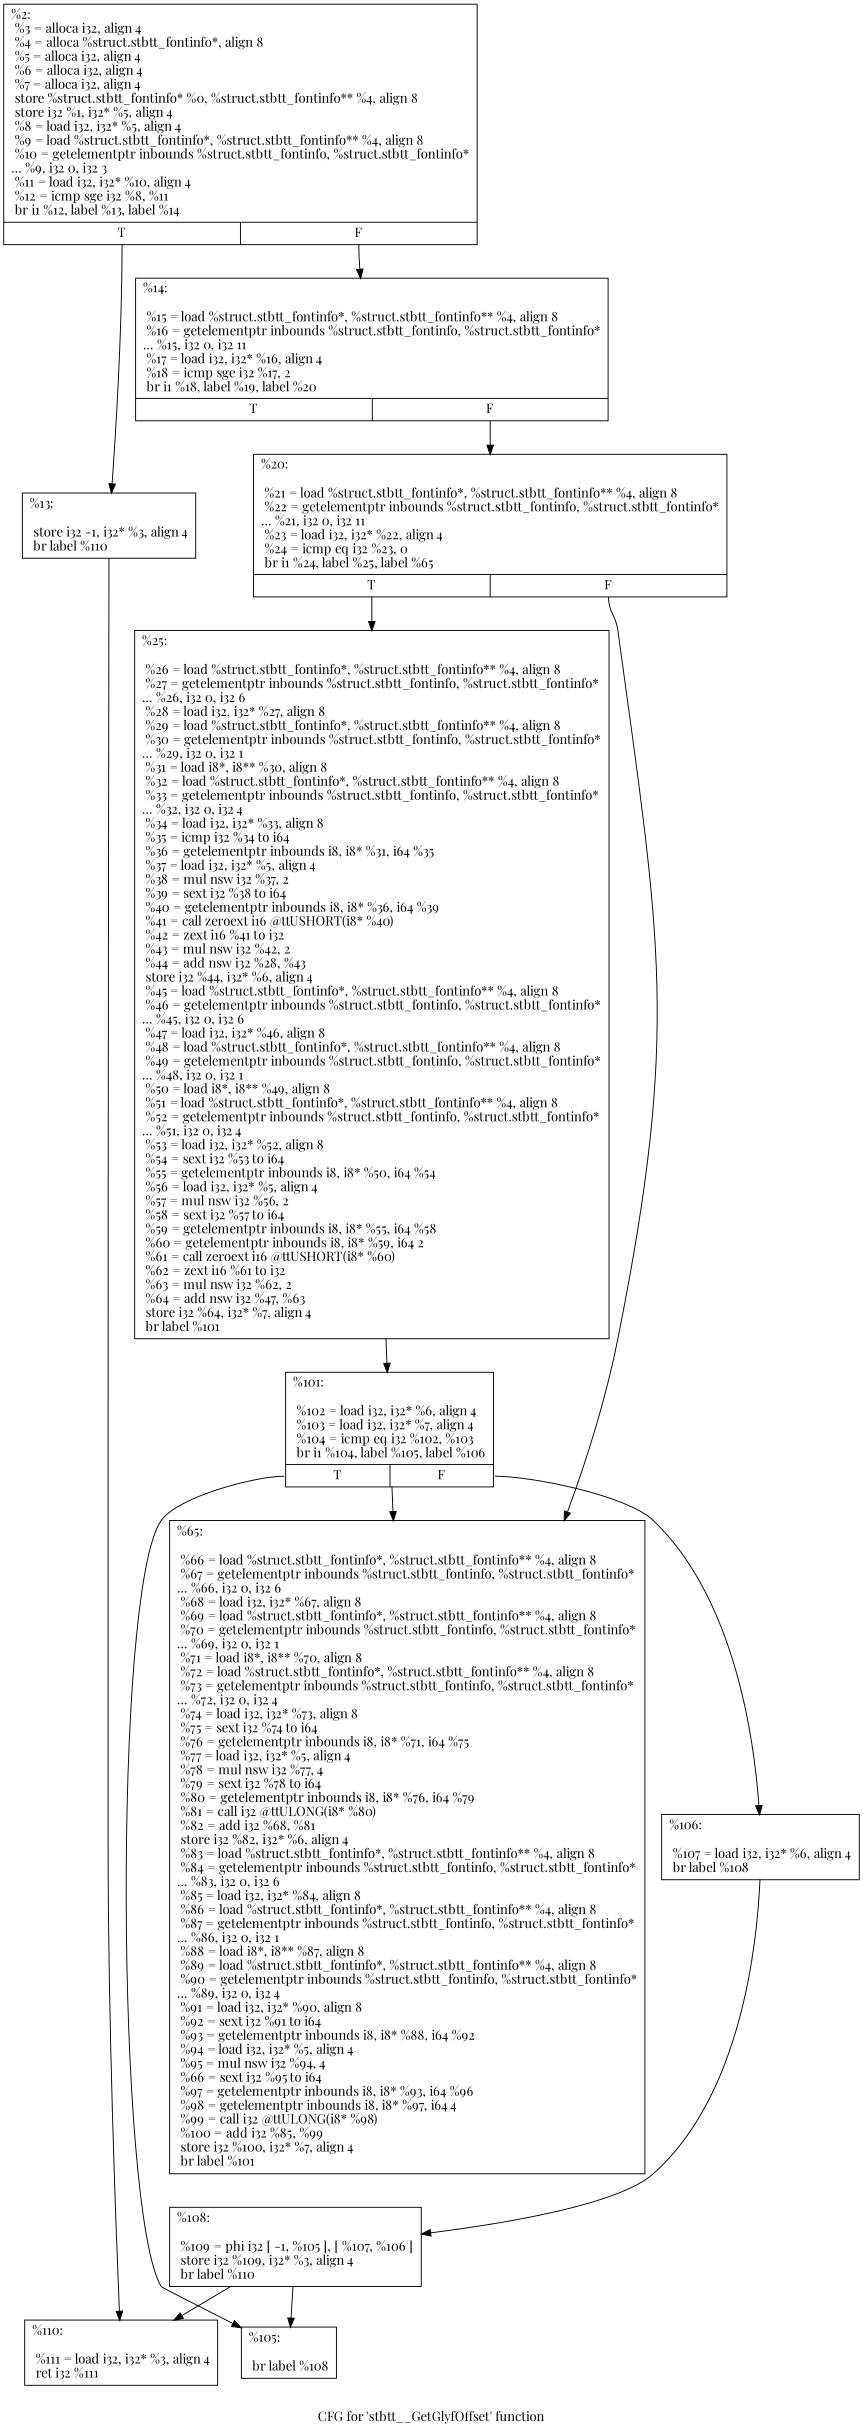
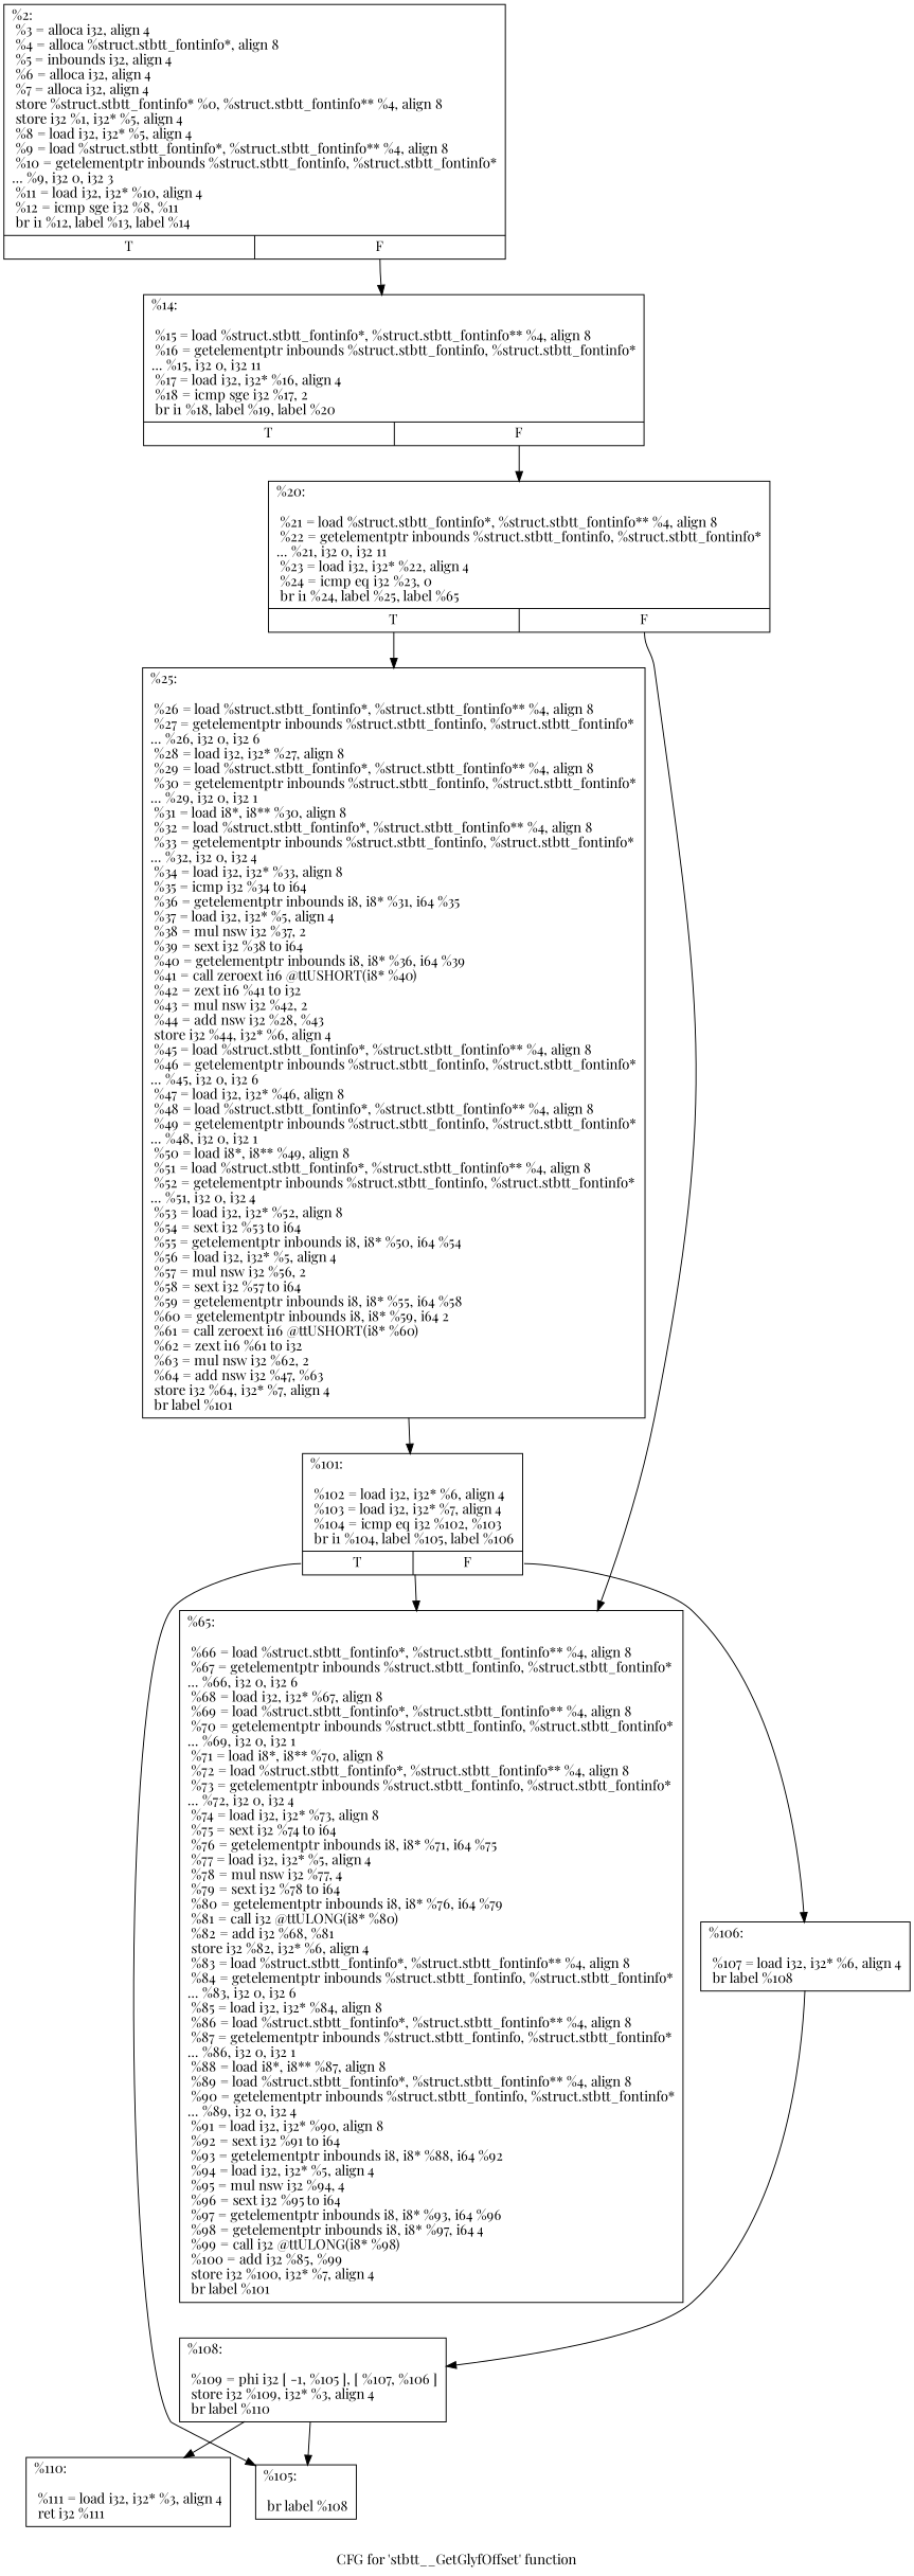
  digraph {
    fontname="Playfair Display"
    label="CFG for 'stbtt__GetGlyfOffset' function"
    node [fontname="Playfair Display" shape=record]
    edge [fontname="Playfair Display"]
-   n1 [label="{%2:\l  %3 = alloca i32, align 4\l  %4 = alloca %struct.stbtt_fontinfo*, align 8\l  %5 = alloca i32, align 4\l  %6 = alloca i32, align 4\l  %7 = alloca i32, align 4\l  store %struct.stbtt_fontinfo* %0, %struct.stbtt_fontinfo** %4, align 8\l  store i32 %1, i32* %5, align 4\l  %8 = load i32, i32* %5, align 4\l  %9 = load %struct.stbtt_fontinfo*, %struct.stbtt_fontinfo** %4, align 8\l  %10 = getelementptr inbounds %struct.stbtt_fontinfo, %struct.stbtt_fontinfo*\l... %9, i32 0, i32 3\l  %11 = load i32, i32* %10, align 4\l  %12 = icmp sge i32 %8, %11\l  br i1 %12, label %13, label %14\l|{<s0>T|<s1>F}}"]
-   n2 [label="{%13:\l\l  store i32 -1, i32* %3, align 4\l  br label %110\l}"]
+   n1 [label="{%2:\l  %3 = alloca i32, align 4\l  %4 = alloca %struct.stbtt_fontinfo*, align 8\l  %5 = inbounds i32, align 4\l  %6 = alloca i32, align 4\l  %7 = alloca i32, align 4\l  store %struct.stbtt_fontinfo* %0, %struct.stbtt_fontinfo** %4, align 8\l  store i32 %1, i32* %5, align 4\l  %8 = load i32, i32* %5, align 4\l  %9 = load %struct.stbtt_fontinfo*, %struct.stbtt_fontinfo** %4, align 8\l  %10 = getelementptr inbounds %struct.stbtt_fontinfo, %struct.stbtt_fontinfo*\l... %9, i32 0, i32 3\l  %11 = load i32, i32* %10, align 4\l  %12 = icmp sge i32 %8, %11\l  br i1 %12, label %13, label %14\l|{<s0>T|<s1>F}}"]
    n3 [label="{%14:\l\l  %15 = load %struct.stbtt_fontinfo*, %struct.stbtt_fontinfo** %4, align 8\l  %16 = getelementptr inbounds %struct.stbtt_fontinfo, %struct.stbtt_fontinfo*\l... %15, i32 0, i32 11\l  %17 = load i32, i32* %16, align 4\l  %18 = icmp sge i32 %17, 2\l  br i1 %18, label %19, label %20\l|{<s0>T|<s1>F}}"]
    n4 [label="{%110:\l\l  %111 = load i32, i32* %3, align 4\l  ret i32 %111\l}"]
    n5 [label="{%20:\l\l  %21 = load %struct.stbtt_fontinfo*, %struct.stbtt_fontinfo** %4, align 8\l  %22 = getelementptr inbounds %struct.stbtt_fontinfo, %struct.stbtt_fontinfo*\l... %21, i32 0, i32 11\l  %23 = load i32, i32* %22, align 4\l  %24 = icmp eq i32 %23, 0\l  br i1 %24, label %25, label %65\l|{<s0>T|<s1>F}}"]
    n6 [label="{%25:\l\l  %26 = load %struct.stbtt_fontinfo*, %struct.stbtt_fontinfo** %4, align 8\l  %27 = getelementptr inbounds %struct.stbtt_fontinfo, %struct.stbtt_fontinfo*\l... %26, i32 0, i32 6\l  %28 = load i32, i32* %27, align 8\l  %29 = load %struct.stbtt_fontinfo*, %struct.stbtt_fontinfo** %4, align 8\l  %30 = getelementptr inbounds %struct.stbtt_fontinfo, %struct.stbtt_fontinfo*\l... %29, i32 0, i32 1\l  %31 = load i8*, i8** %30, align 8\l  %32 = load %struct.stbtt_fontinfo*, %struct.stbtt_fontinfo** %4, align 8\l  %33 = getelementptr inbounds %struct.stbtt_fontinfo, %struct.stbtt_fontinfo*\l... %32, i32 0, i32 4\l  %34 = load i32, i32* %33, align 8\l  %35 = icmp i32 %34 to i64\l  %36 = getelementptr inbounds i8, i8* %31, i64 %35\l  %37 = load i32, i32* %5, align 4\l  %38 = mul nsw i32 %37, 2\l  %39 = sext i32 %38 to i64\l  %40 = getelementptr inbounds i8, i8* %36, i64 %39\l  %41 = call zeroext i16 @ttUSHORT(i8* %40)\l  %42 = zext i16 %41 to i32\l  %43 = mul nsw i32 %42, 2\l  %44 = add nsw i32 %28, %43\l  store i32 %44, i32* %6, align 4\l  %45 = load %struct.stbtt_fontinfo*, %struct.stbtt_fontinfo** %4, align 8\l  %46 = getelementptr inbounds %struct.stbtt_fontinfo, %struct.stbtt_fontinfo*\l... %45, i32 0, i32 6\l  %47 = load i32, i32* %46, align 8\l  %48 = load %struct.stbtt_fontinfo*, %struct.stbtt_fontinfo** %4, align 8\l  %49 = getelementptr inbounds %struct.stbtt_fontinfo, %struct.stbtt_fontinfo*\l... %48, i32 0, i32 1\l  %50 = load i8*, i8** %49, align 8\l  %51 = load %struct.stbtt_fontinfo*, %struct.stbtt_fontinfo** %4, align 8\l  %52 = getelementptr inbounds %struct.stbtt_fontinfo, %struct.stbtt_fontinfo*\l... %51, i32 0, i32 4\l  %53 = load i32, i32* %52, align 8\l  %54 = sext i32 %53 to i64\l  %55 = getelementptr inbounds i8, i8* %50, i64 %54\l  %56 = load i32, i32* %5, align 4\l  %57 = mul nsw i32 %56, 2\l  %58 = sext i32 %57 to i64\l  %59 = getelementptr inbounds i8, i8* %55, i64 %58\l  %60 = getelementptr inbounds i8, i8* %59, i64 2\l  %61 = call zeroext i16 @ttUSHORT(i8* %60)\l  %62 = zext i16 %61 to i32\l  %63 = mul nsw i32 %62, 2\l  %64 = add nsw i32 %47, %63\l  store i32 %64, i32* %7, align 4\l  br label %101\l}"]
-   n7 [label="{%65:\l\l  %66 = load %struct.stbtt_fontinfo*, %struct.stbtt_fontinfo** %4, align 8\l  %67 = getelementptr inbounds %struct.stbtt_fontinfo, %struct.stbtt_fontinfo*\l... %66, i32 0, i32 6\l  %68 = load i32, i32* %67, align 8\l  %69 = load %struct.stbtt_fontinfo*, %struct.stbtt_fontinfo** %4, align 8\l  %70 = getelementptr inbounds %struct.stbtt_fontinfo, %struct.stbtt_fontinfo*\l... %69, i32 0, i32 1\l  %71 = load i8*, i8** %70, align 8\l  %72 = load %struct.stbtt_fontinfo*, %struct.stbtt_fontinfo** %4, align 8\l  %73 = getelementptr inbounds %struct.stbtt_fontinfo, %struct.stbtt_fontinfo*\l... %72, i32 0, i32 4\l  %74 = load i32, i32* %73, align 8\l  %75 = sext i32 %74 to i64\l  %76 = getelementptr inbounds i8, i8* %71, i64 %75\l  %77 = load i32, i32* %5, align 4\l  %78 = mul nsw i32 %77, 4\l  %79 = sext i32 %78 to i64\l  %80 = getelementptr inbounds i8, i8* %76, i64 %79\l  %81 = call i32 @ttULONG(i8* %80)\l  %82 = add i32 %68, %81\l  store i32 %82, i32* %6, align 4\l  %83 = load %struct.stbtt_fontinfo*, %struct.stbtt_fontinfo** %4, align 8\l  %84 = getelementptr inbounds %struct.stbtt_fontinfo, %struct.stbtt_fontinfo*\l... %83, i32 0, i32 6\l  %85 = load i32, i32* %84, align 8\l  %86 = load %struct.stbtt_fontinfo*, %struct.stbtt_fontinfo** %4, align 8\l  %87 = getelementptr inbounds %struct.stbtt_fontinfo, %struct.stbtt_fontinfo*\l... %86, i32 0, i32 1\l  %88 = load i8*, i8** %87, align 8\l  %89 = load %struct.stbtt_fontinfo*, %struct.stbtt_fontinfo** %4, align 8\l  %90 = getelementptr inbounds %struct.stbtt_fontinfo, %struct.stbtt_fontinfo*\l... %89, i32 0, i32 4\l  %91 = load i32, i32* %90, align 8\l  %92 = sext i32 %91 to i64\l  %93 = getelementptr inbounds i8, i8* %88, i64 %92\l  %94 = load i32, i32* %5, align 4\l  %95 = mul nsw i32 %94, 4\l  %66 = sext i32 %95 to i64\l  %97 = getelementptr inbounds i8, i8* %93, i64 %96\l  %98 = getelementptr inbounds i8, i8* %97, i64 4\l  %99 = call i32 @ttULONG(i8* %98)\l  %100 = add i32 %85, %99\l  store i32 %100, i32* %7, align 4\l  br label %101\l}"]
+   n7 [label="{%65:\l\l  %66 = load %struct.stbtt_fontinfo*, %struct.stbtt_fontinfo** %4, align 8\l  %67 = getelementptr inbounds %struct.stbtt_fontinfo, %struct.stbtt_fontinfo*\l... %66, i32 0, i32 6\l  %68 = load i32, i32* %67, align 8\l  %69 = load %struct.stbtt_fontinfo*, %struct.stbtt_fontinfo** %4, align 8\l  %70 = getelementptr inbounds %struct.stbtt_fontinfo, %struct.stbtt_fontinfo*\l... %69, i32 0, i32 1\l  %71 = load i8*, i8** %70, align 8\l  %72 = load %struct.stbtt_fontinfo*, %struct.stbtt_fontinfo** %4, align 8\l  %73 = getelementptr inbounds %struct.stbtt_fontinfo, %struct.stbtt_fontinfo*\l... %72, i32 0, i32 4\l  %74 = load i32, i32* %73, align 8\l  %75 = sext i32 %74 to i64\l  %76 = getelementptr inbounds i8, i8* %71, i64 %75\l  %77 = load i32, i32* %5, align 4\l  %78 = mul nsw i32 %77, 4\l  %79 = sext i32 %78 to i64\l  %80 = getelementptr inbounds i8, i8* %76, i64 %79\l  %81 = call i32 @ttULONG(i8* %80)\l  %82 = add i32 %68, %81\l  store i32 %82, i32* %6, align 4\l  %83 = load %struct.stbtt_fontinfo*, %struct.stbtt_fontinfo** %4, align 8\l  %84 = getelementptr inbounds %struct.stbtt_fontinfo, %struct.stbtt_fontinfo*\l... %83, i32 0, i32 6\l  %85 = load i32, i32* %84, align 8\l  %86 = load %struct.stbtt_fontinfo*, %struct.stbtt_fontinfo** %4, align 8\l  %87 = getelementptr inbounds %struct.stbtt_fontinfo, %struct.stbtt_fontinfo*\l... %86, i32 0, i32 1\l  %88 = load i8*, i8** %87, align 8\l  %89 = load %struct.stbtt_fontinfo*, %struct.stbtt_fontinfo** %4, align 8\l  %90 = getelementptr inbounds %struct.stbtt_fontinfo, %struct.stbtt_fontinfo*\l... %89, i32 0, i32 4\l  %91 = load i32, i32* %90, align 8\l  %92 = sext i32 %91 to i64\l  %93 = getelementptr inbounds i8, i8* %88, i64 %92\l  %94 = load i32, i32* %5, align 4\l  %95 = mul nsw i32 %94, 4\l  %96 = sext i32 %95 to i64\l  %97 = getelementptr inbounds i8, i8* %93, i64 %96\l  %98 = getelementptr inbounds i8, i8* %97, i64 4\l  %99 = call i32 @ttULONG(i8* %98)\l  %100 = add i32 %85, %99\l  store i32 %100, i32* %7, align 4\l  br label %101\l}"]
    n8 [label="{%101:\l\l  %102 = load i32, i32* %6, align 4\l  %103 = load i32, i32* %7, align 4\l  %104 = icmp eq i32 %102, %103\l  br i1 %104, label %105, label %106\l|{<s0>T|<s1>F}}"]
    n9 [label="{%105:\l\l  br label %108\l}"]
    n10 [label="{%106:\l\l  %107 = load i32, i32* %6, align 4\l  br label %108\l}"]
    n11 [label="{%108:\l\l  %109 = phi i32 [ -1, %105 ], [ %107, %106 ]\l  store i32 %109, i32* %3, align 4\l  br label %110\l}"]
-   n1 -> n2 [tailport=s0]
    n1 -> n3 [tailport=s1]
-   n2 -> n4
    n3 -> n5 [tailport=s1]
    n5 -> n6 [tailport=s0]
    n5 -> n7 [tailport=s1]
    n6 -> n8
    n8 -> n7
    n8 -> n9 [tailport=s0]
    n8 -> n10 [tailport=s1]
    n10 -> n11
    n11 -> n4
    n11 -> n9
  }
